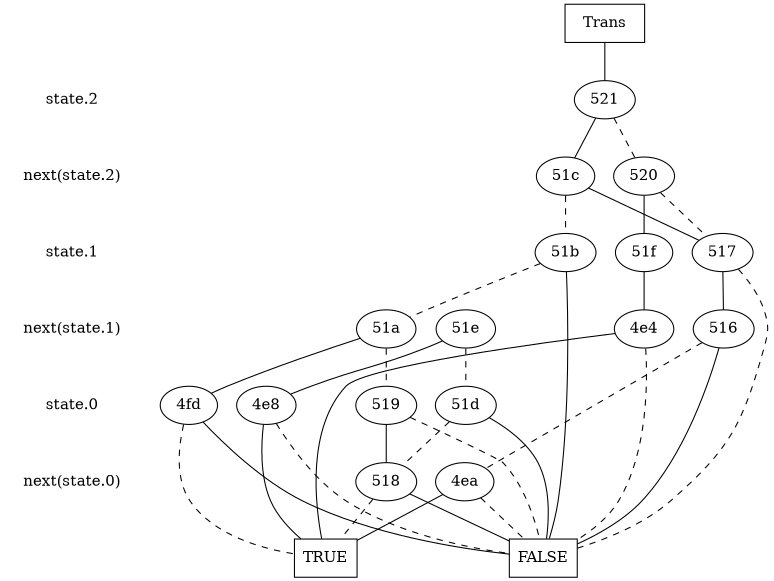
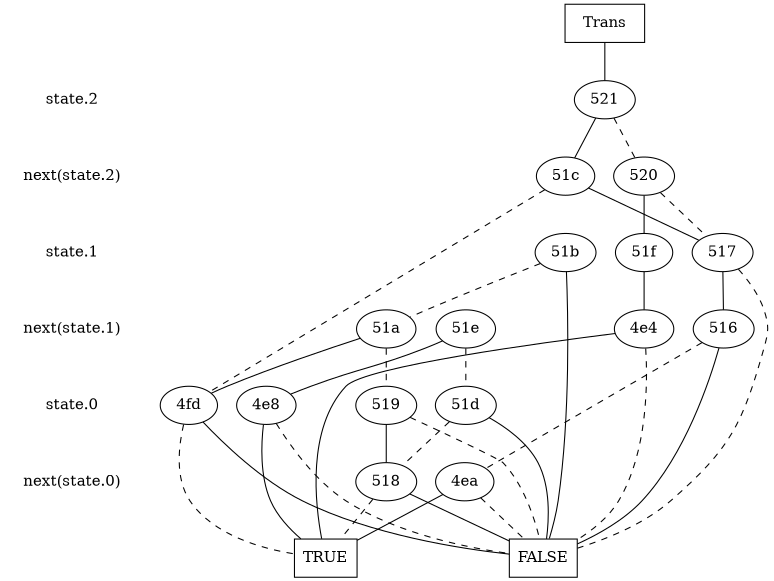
  digraph {
    edge [dir=none]
    "CONST NODES" [shape=plaintext style=invis]
    " state.2 " [shape=plaintext]
    " next(state.2) " [shape=plaintext]
    " state.1 " [shape=plaintext]
    " next(state.1) " [shape=plaintext]
    " state.0 " [shape=plaintext]
    " next(state.0) " [shape=plaintext]
    "  Trans  " [shape=box]
    521
    520
    "51c"
    517
    "51b"
    "51f"
    "4e4"
    516
    "51a"
    "51e"
    "4e8"
    "4fd"
    519
    "51d"
    "4ea"
    518
    n25 [label=TRUE shape=box]
    n26 [label=FALSE shape=box]
    subgraph sub_1 {
      "CONST NODES"
      " state.2 "
      " next(state.2) "
      " state.1 "
      " next(state.1) "
      " state.0 "
      " next(state.0) "
    }
    subgraph sub_2 {
      rank=same
      "  Trans  "
    }
    subgraph sub_3 {
      rank=same
      " state.2 "
      521
    }
    subgraph sub_4 {
      rank=same
      " next(state.2) "
      520
      "51c"
    }
    subgraph sub_5 {
      rank=same
      " state.1 "
      517
      "51b"
      "51f"
    }
    subgraph sub_6 {
      rank=same
      " next(state.1) "
      "4e4"
      516
      "51a"
      "51e"
    }
    subgraph sub_7 {
      rank=same
      " state.0 "
      "4e8"
      "4fd"
      519
      "51d"
    }
    subgraph sub_8 {
      rank=same
      " next(state.0) "
      "4ea"
      518
    }
    subgraph sub_9 {
      rank=same
      "CONST NODES"
      subgraph sub_10 {
        rank=same
        n25
        n26
      }
    }
    " state.2 " -> " next(state.2) " [style=invis]
    " next(state.2) " -> " state.1 " [style=invis]
    " state.1 " -> " next(state.1) " [style=invis]
    " next(state.1) " -> " state.0 " [style=invis]
    " state.0 " -> " next(state.0) " [style=invis]
    " next(state.0) " -> "CONST NODES" [style=invis]
    "  Trans  " -> 521 [style=solid]
    521 -> 520 [style=dashed]
    521 -> "51c"
    520 -> 517 [style=dashed]
    520 -> "51f"
    "51c" -> 517
-   "51c" -> "51b" [style=dashed]
+   "51c" -> "4fd" [style=dashed]
    517 -> 516
    517 -> n26 [style=dashed]
    "51b" -> "51a" [style=dashed]
    "51b" -> n26
    "51f" -> "4e4"
    "4e4" -> n25
    "4e4" -> n26 [style=dashed]
    516 -> "4ea" [style=dashed]
    516 -> n26
    "51a" -> "4fd"
    "51a" -> 519 [style=dashed]
    "51e" -> "4e8"
    "51e" -> "51d" [style=dashed]
    "4e8" -> n25
    "4e8" -> n26 [style=dashed]
    "4fd" -> n25 [style=dashed]
    "4fd" -> n26
    519 -> 518
    519 -> n26 [style=dashed]
    "51d" -> 518 [style=dashed]
    "51d" -> n26
    "4ea" -> n25
    "4ea" -> n26 [style=dashed]
    518 -> n25 [style=dashed]
    518 -> n26
  }
